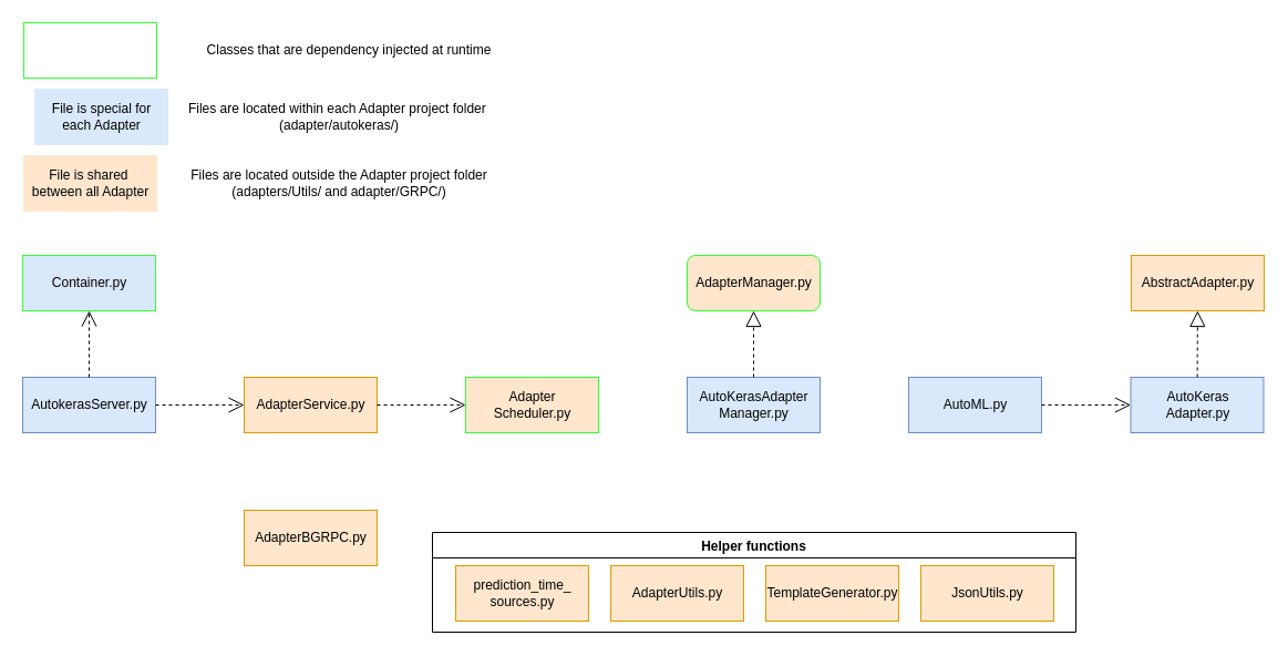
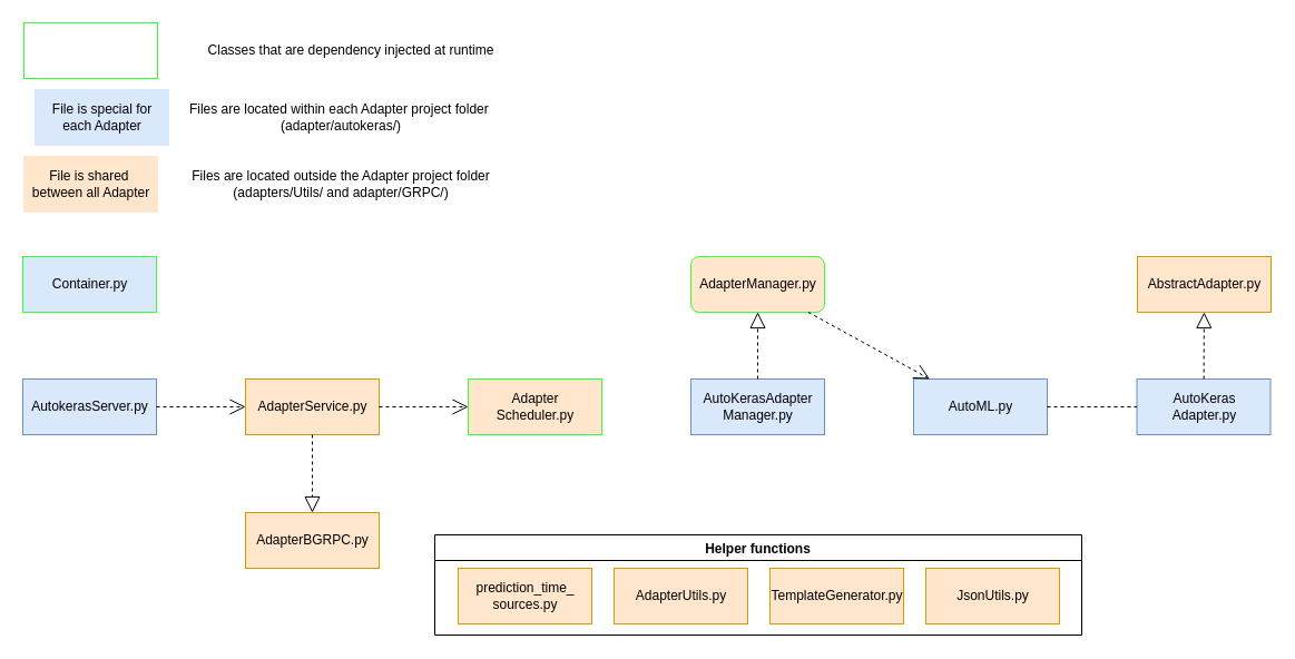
  <mxCell id="0" />
  <mxCell id="1" parent="0" />
  <mxCell id="2" value="AutokerasServer.py" style="html=1;fillColor=#dae8fc;strokeColor=#6c8ebf;" parent="1" vertex="1"><mxGeometry x="20" y="340" width="120" height="50" as="geometry" /></mxCell>
  <mxCell id="3" value="AdapterService.py" style="html=1;fillColor=#ffe6cc;strokeColor=#d79b00;" parent="1" vertex="1"><mxGeometry x="220" y="340" width="120" height="50" as="geometry" /></mxCell>
  <mxCell id="4" value="AdapterBGRPC.py" style="html=1;fillColor=#ffe6cc;strokeColor=#d79b00;" parent="1" vertex="1"><mxGeometry x="220" y="460" width="120" height="50" as="geometry" /></mxCell>
  <mxCell id="5" value="Adapter&lt;br&gt;Scheduler.py" style="html=1;fillColor=#ffe6cc;strokeColor=#33FF33;" parent="1" vertex="1"><mxGeometry x="420" y="340" width="120" height="50" as="geometry" /></mxCell>
  <mxCell id="6" value="AdapterManager.py" style="html=1;fillColor=#ffe6cc;strokeColor=#33FF33;rounded=1;" parent="1" vertex="1"><mxGeometry x="620" y="230" width="120" height="50" as="geometry" /></mxCell>
  <mxCell id="7" value="AbstractAdapter.py" style="html=1;fillColor=#ffe6cc;strokeColor=#d79b00;" parent="1" vertex="1"><mxGeometry x="1021" y="230" width="120" height="50" as="geometry" /></mxCell>
  <mxCell id="8" value="AutoKerasAdapter&lt;br&gt;Manager.py" style="html=1;fillColor=#dae8fc;strokeColor=#6c8ebf;" parent="1" vertex="1"><mxGeometry x="620" y="340" width="120" height="50" as="geometry" /></mxCell>
  <mxCell id="9" value="AutoKeras&lt;br&gt;Adapter.py" style="html=1;fillColor=#dae8fc;strokeColor=#6c8ebf;" parent="1" vertex="1"><mxGeometry x="1020.5" y="340" width="120" height="50" as="geometry" /></mxCell>
  <mxCell id="10" value="AutoML.py" style="html=1;fillColor=#dae8fc;strokeColor=#6c8ebf;" parent="1" vertex="1"><mxGeometry x="820" y="340" width="120" height="50" as="geometry" /></mxCell>
  <mxCell id="11" value="" style="endArrow=block;dashed=1;endFill=0;endSize=12;html=1;rounded=0;" parent="1" source="8" target="6" edge="1"><mxGeometry width="160" relative="1" as="geometry"><mxPoint x="620" y="420" as="sourcePoint" /><mxPoint x="780" y="420" as="targetPoint" /></mxGeometry></mxCell>
  <mxCell id="12" value="" style="endArrow=block;dashed=1;endFill=0;endSize=12;html=1;rounded=0;" parent="1" source="9" target="7" edge="1"><mxGeometry width="160" relative="1" as="geometry"><mxPoint x="1060" y="310" as="sourcePoint" /><mxPoint x="1220" y="310" as="targetPoint" /></mxGeometry></mxCell>
  <mxCell id="13" value="" style="endArrow=open;endSize=12;dashed=1;html=1;rounded=0;" parent="1" source="2" target="3" edge="1"><mxGeometry width="160" relative="1" as="geometry"><mxPoint x="290" y="420" as="sourcePoint" /><mxPoint x="450" y="420" as="targetPoint" /></mxGeometry></mxCell>
+ <mxCell id="14" value="" style="endArrow=block;dashed=1;endFill=0;endSize=12;html=1;rounded=0;" parent="1" source="3" target="4" edge="1"><mxGeometry width="160" relative="1" as="geometry"><mxPoint x="300" y="420" as="sourcePoint" /><mxPoint x="460" y="420" as="targetPoint" /></mxGeometry></mxCell>
  <mxCell id="15" value="" style="endArrow=open;endSize=12;dashed=1;html=1;rounded=0;" parent="1" source="3" target="5" edge="1"><mxGeometry width="160" relative="1" as="geometry"><mxPoint x="420" y="410" as="sourcePoint" /><mxPoint x="580" y="410" as="targetPoint" /></mxGeometry></mxCell>
- <mxCell id="17" value="" style="endArrow=open;endSize=12;dashed=1;html=1;rounded=0;" parent="1" source="10" target="9" edge="1"><mxGeometry width="160" relative="1" as="geometry"><mxPoint x="950" y="440" as="sourcePoint" /><mxPoint x="1110" y="440" as="targetPoint" /></mxGeometry></mxCell>
+ <mxCell id="16" value="" style="endArrow=open;endSize=12;dashed=1;html=1;rounded=0;" parent="1" source="6" target="10" edge="1"><mxGeometry width="160" relative="1" as="geometry"><mxPoint x="780" y="300" as="sourcePoint" /><mxPoint x="940" y="300" as="targetPoint" /></mxGeometry></mxCell>
+ <mxCell id="17" value="" style="endArrow=none;endSize=12;dashed=1;html=1;rounded=0;" parent="1" source="10" target="9" edge="1"><mxGeometry width="160" relative="1" as="geometry"><mxPoint x="950" y="440" as="sourcePoint" /><mxPoint x="1110" y="440" as="targetPoint" /></mxGeometry></mxCell>
  <mxCell id="18" value="File is special for&lt;br&gt;each Adapter" style="html=1;fillColor=#DAE8FC;strokeColor=#DAE8FC;" parent="1" vertex="1"><mxGeometry x="31" y="80" width="120" height="50" as="geometry" /></mxCell>
  <mxCell id="19" value="File is shared&amp;nbsp;&lt;br&gt;between all Adapter" style="html=1;fillColor=#FFE6CC;strokeColor=#FFE6CC;" parent="1" vertex="1"><mxGeometry x="21" y="140" width="120" height="50" as="geometry" /></mxCell>
  <mxCell id="20" value="Files are located within each Adapter project folder&amp;nbsp;&lt;br&gt;(adapter/autokeras/)" style="text;html=1;strokeColor=none;fillColor=none;align=center;verticalAlign=middle;whiteSpace=wrap;rounded=0;" parent="1" vertex="1"><mxGeometry x="161" y="90" width="290" height="30" as="geometry" /></mxCell>
  <mxCell id="21" value="Files are located outside the Adapter project folder (adapters/Utils/ and adapter/GRPC/)" style="text;html=1;strokeColor=none;fillColor=none;align=center;verticalAlign=middle;whiteSpace=wrap;rounded=0;" parent="1" vertex="1"><mxGeometry x="161" y="150" width="290" height="30" as="geometry" /></mxCell>
  <mxCell id="22" value="Container.py" style="html=1;fillColor=#dae8fc;strokeColor=#33FF33;gradientColor=none;" parent="1" vertex="1"><mxGeometry x="20" y="230" width="120" height="50" as="geometry" /></mxCell>
- <mxCell id="23" value="" style="endArrow=open;endSize=12;dashed=1;html=1;rounded=0;" parent="1" source="2" target="22" edge="1"><mxGeometry width="160" relative="1" as="geometry"><mxPoint x="91" y="460" as="sourcePoint" /><mxPoint x="251" y="460" as="targetPoint" /></mxGeometry></mxCell>
  <mxCell id="24" value="" style="html=1;fillColor=none;strokeColor=#33FF33;gradientColor=none;" parent="1" vertex="1"><mxGeometry x="21" y="20" width="120" height="50" as="geometry" /></mxCell>
  <mxCell id="25" value="Classes that are dependency injected at runtime" style="text;html=1;strokeColor=none;fillColor=none;align=center;verticalAlign=middle;whiteSpace=wrap;rounded=0;" parent="1" vertex="1"><mxGeometry x="170" y="30" width="290" height="30" as="geometry" /></mxCell>
  <mxCell id="26" value="AdapterUtils.py" style="html=1;fillColor=#ffe6cc;strokeColor=#d79b00;" vertex="1" parent="1"><mxGeometry x="551" y="510" width="120" height="50" as="geometry" /></mxCell>
  <mxCell id="27" value="JsonUtils.py" style="html=1;fillColor=#ffe6cc;strokeColor=#d79b00;" vertex="1" parent="1"><mxGeometry x="831" y="510" width="120" height="50" as="geometry" /></mxCell>
  <mxCell id="28" value="TemplateGenerator.py" style="html=1;fillColor=#ffe6cc;strokeColor=#d79b00;" vertex="1" parent="1"><mxGeometry x="691" y="510" width="120" height="50" as="geometry" /></mxCell>
  <mxCell id="29" value="Helper functions" style="swimlane;fillColor=none;" vertex="1" parent="1"><mxGeometry x="390" y="480" width="581" height="90" as="geometry" /></mxCell>
  <mxCell id="30" value="prediction_time_&lt;br&gt;sources.py" style="html=1;fillColor=#ffe6cc;strokeColor=#d79b00;" vertex="1" parent="1"><mxGeometry x="411" y="510" width="120" height="50" as="geometry" /></mxCell>
